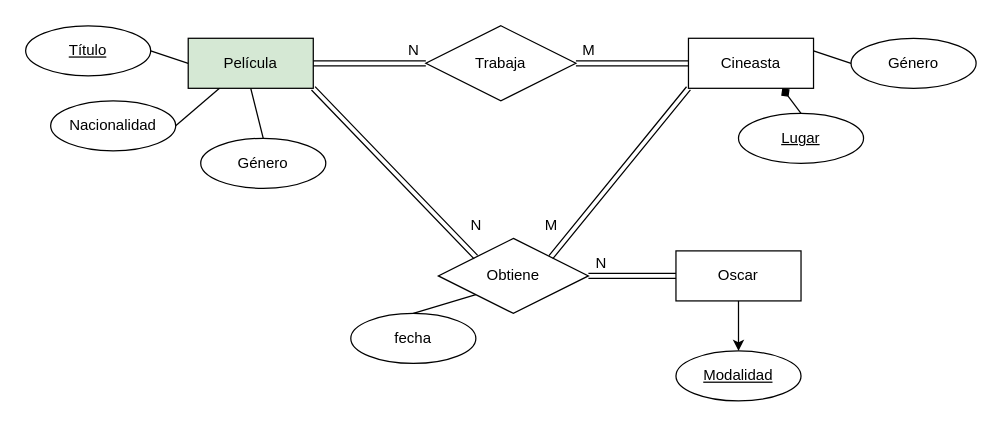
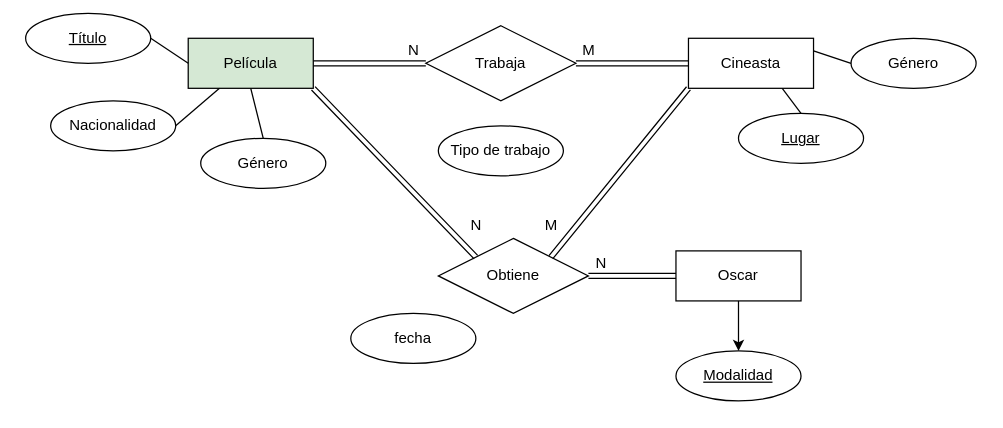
  <mxCell id="0" />
  <mxCell id="1" parent="0" />
  <mxCell id="2" value="Trabaja" style="shape=rhombus;perimeter=rhombusPerimeter;whiteSpace=wrap;html=1;align=center;" vertex="1" parent="1"><mxGeometry x="340" y="20" width="120" height="60" as="geometry" /></mxCell>
  <mxCell id="3" value="Película" style="whiteSpace=wrap;html=1;align=center;fillColor=#d5e8d4;" vertex="1" parent="1"><mxGeometry x="150" y="30" width="100" height="40" as="geometry" /></mxCell>
  <mxCell id="4" value="Cineasta" style="whiteSpace=wrap;html=1;align=center;" vertex="1" parent="1"><mxGeometry x="550" y="30" width="100" height="40" as="geometry" /></mxCell>
  <mxCell id="5" value="Obtiene" style="shape=rhombus;perimeter=rhombusPerimeter;whiteSpace=wrap;html=1;align=center;" vertex="1" parent="1"><mxGeometry x="350" y="190" width="120" height="60" as="geometry" /></mxCell>
  <mxCell id="6" value="" style="shape=link;html=1;rounded=0;exitX=1;exitY=0.5;exitDx=0;exitDy=0;entryX=0;entryY=0.5;entryDx=0;entryDy=0;" edge="1" parent="1" source="3" target="2"><mxGeometry relative="1" as="geometry"><mxPoint x="320" y="110" as="sourcePoint" /><mxPoint x="480" y="110" as="targetPoint" /></mxGeometry></mxCell>
  <mxCell id="7" value="N" style="text;html=1;align=center;verticalAlign=middle;resizable=0;points=[];autosize=1;strokeColor=none;fillColor=none;" vertex="1" parent="1"><mxGeometry x="320" y="30" width="20" height="20" as="geometry" /></mxCell>
  <mxCell id="8" value="" style="shape=link;html=1;rounded=0;exitX=1;exitY=0.5;exitDx=0;exitDy=0;entryX=0;entryY=0.5;entryDx=0;entryDy=0;" edge="1" parent="1" source="2" target="4"><mxGeometry relative="1" as="geometry"><mxPoint x="320" y="110" as="sourcePoint" /><mxPoint x="480" y="110" as="targetPoint" /></mxGeometry></mxCell>
  <mxCell id="9" value="M" style="text;html=1;align=center;verticalAlign=middle;resizable=0;points=[];autosize=1;strokeColor=none;fillColor=none;" vertex="1" parent="1"><mxGeometry x="455" y="30" width="30" height="20" as="geometry" /></mxCell>
- <mxCell id="10" value="Título" style="ellipse;whiteSpace=wrap;html=1;align=center;fontStyle=4;" vertex="1" parent="1"><mxGeometry x="20" y="20" width="100" height="40" as="geometry" /></mxCell>
+ <mxCell id="10" value="Título" style="ellipse;whiteSpace=wrap;html=1;align=center;fontStyle=4;" vertex="1" parent="1"><mxGeometry x="20" y="10" width="100" height="40" as="geometry" /></mxCell>
  <mxCell id="11" value="Género" style="ellipse;whiteSpace=wrap;html=1;align=center;" vertex="1" parent="1"><mxGeometry x="160" y="110" width="100" height="40" as="geometry" /></mxCell>
  <mxCell id="12" value="Nacionalidad" style="ellipse;whiteSpace=wrap;html=1;align=center;" vertex="1" parent="1"><mxGeometry x="40" y="80" width="100" height="40" as="geometry" /></mxCell>
+ <mxCell id="13" value="Tipo de trabajo" style="ellipse;whiteSpace=wrap;html=1;align=center;" vertex="1" parent="1"><mxGeometry x="350" y="100" width="100" height="40" as="geometry" /></mxCell>
  <mxCell id="14" value="Género" style="ellipse;whiteSpace=wrap;html=1;align=center;" vertex="1" parent="1"><mxGeometry x="680" y="30" width="100" height="40" as="geometry" /></mxCell>
  <mxCell id="15" value="Lugar" style="ellipse;whiteSpace=wrap;html=1;align=center;fontStyle=4;" vertex="1" parent="1"><mxGeometry x="590" y="90" width="100" height="40" as="geometry" /></mxCell>
  <mxCell id="16" value="Modalidad" style="ellipse;whiteSpace=wrap;html=1;align=center;fontStyle=4;" vertex="1" parent="1"><mxGeometry x="540" y="280" width="100" height="40" as="geometry" /></mxCell>
  <mxCell id="17" value="Oscar" style="whiteSpace=wrap;html=1;align=center;" vertex="1" parent="1"><mxGeometry x="540" y="200" width="100" height="40" as="geometry" /></mxCell>
  <mxCell id="18" value="fecha" style="ellipse;whiteSpace=wrap;html=1;align=center;" vertex="1" parent="1"><mxGeometry x="280" y="250" width="100" height="40" as="geometry" /></mxCell>
  <mxCell id="19" value="" style="shape=link;html=1;rounded=0;exitX=1;exitY=1;exitDx=0;exitDy=0;entryX=0;entryY=0;entryDx=0;entryDy=0;" edge="1" parent="1" source="3" target="5"><mxGeometry relative="1" as="geometry"><mxPoint x="320" y="220" as="sourcePoint" /><mxPoint x="480" y="220" as="targetPoint" /></mxGeometry></mxCell>
  <mxCell id="20" value="" style="shape=link;html=1;rounded=0;entryX=0;entryY=1;entryDx=0;entryDy=0;exitX=1;exitY=0;exitDx=0;exitDy=0;" edge="1" parent="1" source="5" target="4"><mxGeometry relative="1" as="geometry"><mxPoint x="320" y="220" as="sourcePoint" /><mxPoint x="480" y="220" as="targetPoint" /></mxGeometry></mxCell>
  <mxCell id="21" value="" style="shape=link;html=1;rounded=0;entryX=0;entryY=0.5;entryDx=0;entryDy=0;exitX=1;exitY=0.5;exitDx=0;exitDy=0;" edge="1" parent="1" source="5" target="17"><mxGeometry relative="1" as="geometry"><mxPoint x="450" y="215" as="sourcePoint" /><mxPoint x="560" y="80" as="targetPoint" /></mxGeometry></mxCell>
  <mxCell id="22" value="N" style="text;html=1;align=center;verticalAlign=middle;resizable=0;points=[];autosize=1;strokeColor=none;fillColor=none;" vertex="1" parent="1"><mxGeometry x="370" y="170" width="20" height="20" as="geometry" /></mxCell>
  <mxCell id="23" value="M" style="text;html=1;align=center;verticalAlign=middle;resizable=0;points=[];autosize=1;strokeColor=none;fillColor=none;" vertex="1" parent="1"><mxGeometry x="425" y="170" width="30" height="20" as="geometry" /></mxCell>
  <mxCell id="24" value="N" style="text;html=1;align=center;verticalAlign=middle;resizable=0;points=[];autosize=1;strokeColor=none;fillColor=none;" vertex="1" parent="1"><mxGeometry x="470" y="200" width="20" height="20" as="geometry" /></mxCell>
- <mxCell id="25" value="" style="endArrow=none;html=1;rounded=0;exitX=0.5;exitY=0;exitDx=0;exitDy=0;entryX=0;entryY=1;entryDx=0;entryDy=0;" edge="1" parent="1" source="18" target="5"><mxGeometry relative="1" as="geometry"><mxPoint x="320" y="220" as="sourcePoint" /><mxPoint x="480" y="220" as="targetPoint" /></mxGeometry></mxCell>
  <mxCell id="26" value="" style="endArrow=classic;html=1;rounded=0;entryX=0.5;entryY=0;entryDx=0;entryDy=0;exitX=0.5;exitY=1;exitDx=0;exitDy=0;" edge="1" parent="1" source="17" target="16"><mxGeometry relative="1" as="geometry"><mxPoint x="560" y="250" as="sourcePoint" /><mxPoint x="480" y="220" as="targetPoint" /></mxGeometry></mxCell>
  <mxCell id="27" value="" style="endArrow=none;html=1;rounded=0;entryX=0;entryY=0.5;entryDx=0;entryDy=0;exitX=1;exitY=0.5;exitDx=0;exitDy=0;" edge="1" parent="1" source="10" target="3"><mxGeometry relative="1" as="geometry"><mxPoint x="320" y="220" as="sourcePoint" /><mxPoint x="480" y="220" as="targetPoint" /></mxGeometry></mxCell>
  <mxCell id="28" value="" style="endArrow=none;html=1;rounded=0;entryX=1;entryY=0.5;entryDx=0;entryDy=0;exitX=0.25;exitY=1;exitDx=0;exitDy=0;" edge="1" parent="1" source="3" target="12"><mxGeometry relative="1" as="geometry"><mxPoint x="320" y="220" as="sourcePoint" /><mxPoint x="480" y="220" as="targetPoint" /></mxGeometry></mxCell>
  <mxCell id="29" value="" style="endArrow=none;html=1;rounded=0;entryX=0.5;entryY=1;entryDx=0;entryDy=0;exitX=0.5;exitY=0;exitDx=0;exitDy=0;" edge="1" parent="1" source="11" target="3"><mxGeometry relative="1" as="geometry"><mxPoint x="320" y="220" as="sourcePoint" /><mxPoint x="480" y="220" as="targetPoint" /></mxGeometry></mxCell>
- <mxCell id="30" value="" style="endArrow=diamond;html=1;rounded=0;entryX=0.75;entryY=1;entryDx=0;entryDy=0;exitX=0.5;exitY=0;exitDx=0;exitDy=0;" edge="1" parent="1" source="15" target="4"><mxGeometry relative="1" as="geometry"><mxPoint x="320" y="220" as="sourcePoint" /><mxPoint x="480" y="220" as="targetPoint" /></mxGeometry></mxCell>
+ <mxCell id="30" value="" style="endArrow=none;html=1;rounded=0;entryX=0.75;entryY=1;entryDx=0;entryDy=0;exitX=0.5;exitY=0;exitDx=0;exitDy=0;" edge="1" parent="1" source="15" target="4"><mxGeometry relative="1" as="geometry"><mxPoint x="320" y="220" as="sourcePoint" /><mxPoint x="480" y="220" as="targetPoint" /></mxGeometry></mxCell>
  <mxCell id="31" value="" style="endArrow=none;html=1;rounded=0;entryX=1;entryY=0.25;entryDx=0;entryDy=0;exitX=0;exitY=0.5;exitDx=0;exitDy=0;" edge="1" parent="1" source="14" target="4"><mxGeometry relative="1" as="geometry"><mxPoint x="320" y="220" as="sourcePoint" /><mxPoint x="480" y="220" as="targetPoint" /></mxGeometry></mxCell>
